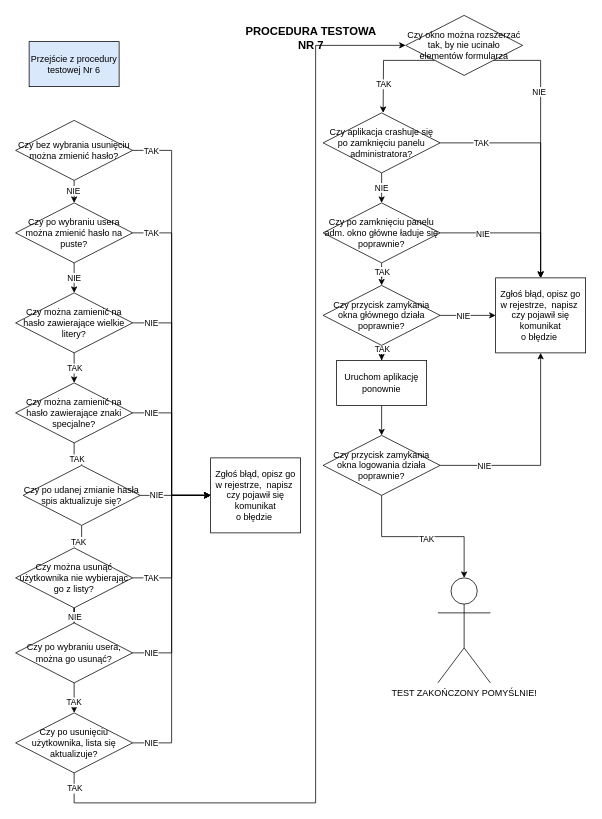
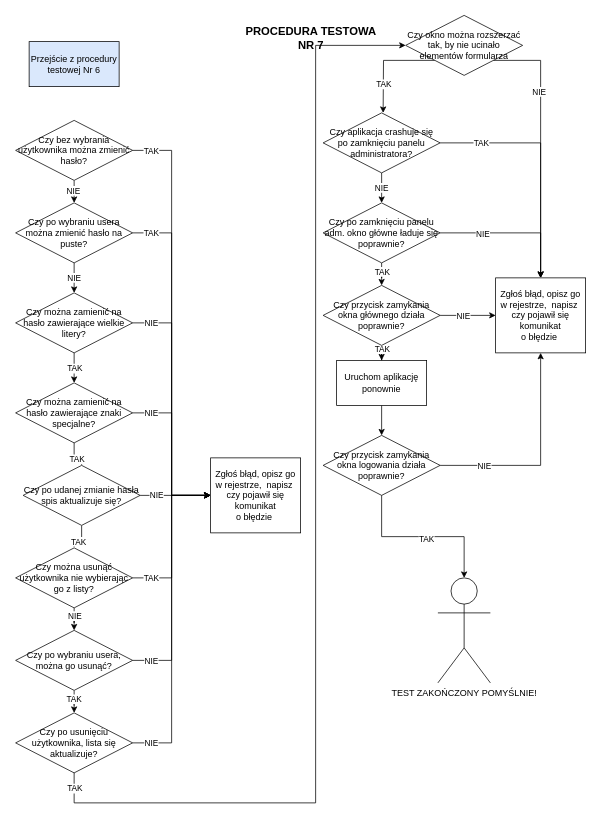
  <mxCell id="0" />
  <mxCell id="1" parent="0" />
  <mxCell id="2" value="Przejście z procedury testowej Nr 6" style="rounded=0;whiteSpace=wrap;html=1;fillColor=#dae8fc;" parent="1" vertex="1"><mxGeometry x="38" y="55" width="120" height="60" as="geometry" /></mxCell>
  <mxCell id="3" value="PROCEDURA TESTOWA NR 7" style="text;html=1;strokeColor=none;fillColor=none;align=center;verticalAlign=middle;whiteSpace=wrap;rounded=0;fontStyle=1;fontSize=15;" parent="1" vertex="1"><mxGeometry x="317" y="35" width="194" height="30" as="geometry" /></mxCell>
  <mxCell id="4" style="edgeStyle=orthogonalEdgeStyle;rounded=0;orthogonalLoop=1;jettySize=auto;html=1;exitX=0.5;exitY=1;exitDx=0;exitDy=0;" parent="1" edge="1"><mxGeometry relative="1" as="geometry"><mxPoint x="540.023" y="59.988" as="targetPoint" /><Array as="points"><mxPoint x="98" y="1070" /><mxPoint x="420" y="1070" /><mxPoint x="420" y="60" /></Array><mxPoint x="98" y="1020" as="sourcePoint" /></mxGeometry></mxCell>
  <mxCell id="5" value="TAK" style="edgeLabel;html=1;align=center;verticalAlign=middle;resizable=0;points=[];" vertex="1" connectable="0" parent="4"><mxGeometry x="-0.956" relative="1" as="geometry"><mxPoint y="-3" as="offset" /></mxGeometry></mxCell>
  <mxCell id="6" style="edgeStyle=orthogonalEdgeStyle;rounded=0;orthogonalLoop=1;jettySize=auto;html=1;exitX=1;exitY=0.5;exitDx=0;exitDy=0;entryX=0;entryY=0.5;entryDx=0;entryDy=0;" parent="1" source="10" target="11" edge="1"><mxGeometry relative="1" as="geometry" /></mxCell>
  <mxCell id="7" value="TAK" style="edgeLabel;html=1;align=center;verticalAlign=middle;resizable=0;points=[];" parent="6" vertex="1" connectable="0"><mxGeometry x="-0.855" y="1" relative="1" as="geometry"><mxPoint x="-17" y="1" as="offset" /></mxGeometry></mxCell>
  <mxCell id="8" value="" style="edgeStyle=orthogonalEdgeStyle;rounded=0;orthogonalLoop=1;jettySize=auto;html=1;" parent="1" source="10" target="15" edge="1"><mxGeometry relative="1" as="geometry" /></mxCell>
  <mxCell id="9" value="NIE" style="edgeLabel;html=1;align=center;verticalAlign=middle;resizable=0;points=[];" parent="8" vertex="1" connectable="0"><mxGeometry x="0.083" y="2" relative="1" as="geometry"><mxPoint as="offset" /></mxGeometry></mxCell>
- <mxCell id="10" value="Czy bez wybrania usunięciu można zmienić hasło?" style="rhombus;whiteSpace=wrap;html=1;rounded=0;" parent="1" vertex="1"><mxGeometry x="20" y="160" width="156" height="80" as="geometry" /></mxCell>
+ <mxCell id="10" value="Czy bez wybrania użytkownika można zmienić hasło?" style="rhombus;whiteSpace=wrap;html=1;rounded=0;" parent="1" vertex="1"><mxGeometry x="20" y="160" width="156" height="80" as="geometry" /></mxCell>
  <mxCell id="11" value="Zgłoś błąd, opisz go w rejestrz&lt;span style=&quot;white-space: pre;&quot;&gt;e,  napisz &lt;br/&gt;czy pojawił się&lt;br/&gt; komunikat &lt;br&gt;o błędzie &lt;/span&gt;" style="whiteSpace=wrap;html=1;rounded=0;" parent="1" vertex="1"><mxGeometry x="280" y="610" width="120" height="100" as="geometry" /></mxCell>
  <mxCell id="12" style="edgeStyle=orthogonalEdgeStyle;rounded=0;orthogonalLoop=1;jettySize=auto;html=1;exitX=1;exitY=0.5;exitDx=0;exitDy=0;entryX=0;entryY=0.5;entryDx=0;entryDy=0;" parent="1" source="15" target="11" edge="1"><mxGeometry relative="1" as="geometry" /></mxCell>
  <mxCell id="13" value="TAK" style="edgeLabel;html=1;align=center;verticalAlign=middle;resizable=0;points=[];" parent="12" vertex="1" connectable="0"><mxGeometry x="-0.848" y="2" relative="1" as="geometry"><mxPoint x="-11" y="2" as="offset" /></mxGeometry></mxCell>
  <mxCell id="14" value="NIE" style="edgeStyle=orthogonalEdgeStyle;rounded=0;orthogonalLoop=1;jettySize=auto;html=1;" parent="1" source="15" edge="1"><mxGeometry relative="1" as="geometry"><mxPoint x="98" y="390" as="targetPoint" /></mxGeometry></mxCell>
  <mxCell id="15" value="Czy po wybraniu usera można zmienić hasło na puste?" style="rhombus;whiteSpace=wrap;html=1;rounded=0;" parent="1" vertex="1"><mxGeometry x="20" y="270" width="156" height="80" as="geometry" /></mxCell>
  <mxCell id="16" style="edgeStyle=orthogonalEdgeStyle;rounded=0;orthogonalLoop=1;jettySize=auto;html=1;exitX=0.5;exitY=1;exitDx=0;exitDy=0;entryX=0.5;entryY=0;entryDx=0;entryDy=0;" edge="1" parent="1" source="20" target="25"><mxGeometry relative="1" as="geometry" /></mxCell>
  <mxCell id="17" value="TAK" style="edgeLabel;html=1;align=center;verticalAlign=middle;resizable=0;points=[];" vertex="1" connectable="0" parent="16"><mxGeometry x="-0.407" y="-1" relative="1" as="geometry"><mxPoint x="1" y="8" as="offset" /></mxGeometry></mxCell>
  <mxCell id="18" style="edgeStyle=orthogonalEdgeStyle;rounded=0;orthogonalLoop=1;jettySize=auto;html=1;exitX=1;exitY=0.5;exitDx=0;exitDy=0;entryX=0;entryY=0.5;entryDx=0;entryDy=0;" edge="1" parent="1" source="20" target="11"><mxGeometry relative="1" as="geometry" /></mxCell>
  <mxCell id="19" value="NIE" style="edgeLabel;html=1;align=center;verticalAlign=middle;resizable=0;points=[];" vertex="1" connectable="0" parent="18"><mxGeometry x="-0.795" y="1" relative="1" as="geometry"><mxPoint x="-10" y="1" as="offset" /></mxGeometry></mxCell>
  <mxCell id="20" value="Czy można zamienić na hasło zawierające wielkie litery?" style="rhombus;whiteSpace=wrap;html=1;rounded=0;" parent="1" vertex="1"><mxGeometry x="20" y="390" width="156" height="80" as="geometry" /></mxCell>
  <mxCell id="21" style="edgeStyle=orthogonalEdgeStyle;rounded=0;orthogonalLoop=1;jettySize=auto;html=1;exitX=1;exitY=0.5;exitDx=0;exitDy=0;entryX=0;entryY=0.5;entryDx=0;entryDy=0;" edge="1" parent="1" source="25" target="11"><mxGeometry relative="1" as="geometry" /></mxCell>
  <mxCell id="22" value="NIE" style="edgeLabel;html=1;align=center;verticalAlign=middle;resizable=0;points=[];" vertex="1" connectable="0" parent="21"><mxGeometry x="-0.603" y="2" relative="1" as="geometry"><mxPoint x="-18" y="2" as="offset" /></mxGeometry></mxCell>
  <mxCell id="23" value="" style="edgeStyle=orthogonalEdgeStyle;rounded=0;orthogonalLoop=1;jettySize=auto;html=1;" edge="1" parent="1" source="25" target="29"><mxGeometry relative="1" as="geometry" /></mxCell>
  <mxCell id="24" value="TAK" style="edgeLabel;html=1;align=center;verticalAlign=middle;resizable=0;points=[];" vertex="1" connectable="0" parent="23"><mxGeometry x="0.147" y="-1" relative="1" as="geometry"><mxPoint as="offset" /></mxGeometry></mxCell>
  <mxCell id="25" value="Czy można zamienić na hasło zawierające znaki specjalne?" style="rhombus;whiteSpace=wrap;html=1;rounded=0;" vertex="1" parent="1"><mxGeometry x="20" y="510" width="156" height="80" as="geometry" /></mxCell>
  <mxCell id="26" value="NIE" style="edgeStyle=orthogonalEdgeStyle;rounded=0;orthogonalLoop=1;jettySize=auto;html=1;exitX=1;exitY=0.5;exitDx=0;exitDy=0;entryX=0;entryY=0.5;entryDx=0;entryDy=0;" edge="1" parent="1" source="29" target="11"><mxGeometry x="-0.538" relative="1" as="geometry"><mxPoint as="offset" /></mxGeometry></mxCell>
  <mxCell id="27" value="" style="edgeStyle=orthogonalEdgeStyle;rounded=0;orthogonalLoop=1;jettySize=auto;html=1;" edge="1" parent="1" source="29" target="34"><mxGeometry relative="1" as="geometry" /></mxCell>
  <mxCell id="28" value="TAK" style="edgeLabel;html=1;align=center;verticalAlign=middle;resizable=0;points=[];" vertex="1" connectable="0" parent="27"><mxGeometry x="0.2" y="1" relative="1" as="geometry"><mxPoint x="-1" as="offset" /></mxGeometry></mxCell>
  <mxCell id="29" value="Czy po udanej zmianie hasła spis aktualizuje się?" style="rhombus;whiteSpace=wrap;html=1;rounded=0;" vertex="1" parent="1"><mxGeometry x="30" y="620" width="156" height="80" as="geometry" /></mxCell>
  <mxCell id="30" style="edgeStyle=orthogonalEdgeStyle;rounded=0;orthogonalLoop=1;jettySize=auto;html=1;exitX=1;exitY=0.5;exitDx=0;exitDy=0;entryX=0;entryY=0.5;entryDx=0;entryDy=0;" edge="1" parent="1" source="34" target="11"><mxGeometry relative="1" as="geometry" /></mxCell>
  <mxCell id="31" value="TAK" style="edgeLabel;html=1;align=center;verticalAlign=middle;resizable=0;points=[];" vertex="1" connectable="0" parent="30"><mxGeometry x="-0.809" y="2" relative="1" as="geometry"><mxPoint x="4" y="2" as="offset" /></mxGeometry></mxCell>
  <mxCell id="32" value="" style="edgeStyle=orthogonalEdgeStyle;rounded=0;orthogonalLoop=1;jettySize=auto;html=1;" edge="1" parent="1" source="34" target="39"><mxGeometry relative="1" as="geometry" /></mxCell>
  <mxCell id="33" value="NIE" style="edgeLabel;html=1;align=center;verticalAlign=middle;resizable=0;points=[];" vertex="1" connectable="0" parent="32"><mxGeometry x="-0.8" y="-1" relative="1" as="geometry"><mxPoint x="1" y="5" as="offset" /></mxGeometry></mxCell>
  <mxCell id="34" value="Czy można usunąć użytkownika nie wybierając go z listy?" style="rhombus;whiteSpace=wrap;html=1;rounded=0;" vertex="1" parent="1"><mxGeometry x="20" y="730" width="156" height="80" as="geometry" /></mxCell>
  <mxCell id="35" style="edgeStyle=orthogonalEdgeStyle;rounded=0;orthogonalLoop=1;jettySize=auto;html=1;exitX=1;exitY=0.5;exitDx=0;exitDy=0;entryX=0;entryY=0.5;entryDx=0;entryDy=0;" edge="1" parent="1" source="39" target="11"><mxGeometry relative="1" as="geometry" /></mxCell>
  <mxCell id="36" value="NIE" style="edgeLabel;html=1;align=center;verticalAlign=middle;resizable=0;points=[];" vertex="1" connectable="0" parent="35"><mxGeometry x="-0.862" y="-3" relative="1" as="geometry"><mxPoint x="2" y="-3" as="offset" /></mxGeometry></mxCell>
  <mxCell id="37" value="" style="edgeStyle=orthogonalEdgeStyle;rounded=0;orthogonalLoop=1;jettySize=auto;html=1;" edge="1" parent="1" source="39" target="42"><mxGeometry relative="1" as="geometry" /></mxCell>
  <mxCell id="38" value="TAK" style="edgeLabel;html=1;align=center;verticalAlign=middle;resizable=0;points=[];" vertex="1" connectable="0" parent="37"><mxGeometry x="0.24" y="-1" relative="1" as="geometry"><mxPoint as="offset" /></mxGeometry></mxCell>
- <mxCell id="39" value="Czy po wybraniu usera, można go usunąć?" style="rhombus;whiteSpace=wrap;html=1;rounded=0;" vertex="1" parent="1"><mxGeometry x="20" y="830" width="156" height="80" as="geometry" /></mxCell>
+ <mxCell id="39" value="Czy po wybraniu usera, można go usunąć?" style="rhombus;whiteSpace=wrap;html=1;rounded=0;" vertex="1" parent="1"><mxGeometry x="20" y="840" width="156" height="80" as="geometry" /></mxCell>
  <mxCell id="40" style="edgeStyle=orthogonalEdgeStyle;rounded=0;orthogonalLoop=1;jettySize=auto;html=1;exitX=1;exitY=0.5;exitDx=0;exitDy=0;entryX=0;entryY=0.5;entryDx=0;entryDy=0;" edge="1" parent="1" source="42" target="11"><mxGeometry relative="1" as="geometry" /></mxCell>
  <mxCell id="41" value="NIE" style="edgeLabel;html=1;align=center;verticalAlign=middle;resizable=0;points=[];" vertex="1" connectable="0" parent="40"><mxGeometry x="-0.871" y="-4" relative="1" as="geometry"><mxPoint x="-4" y="-4" as="offset" /></mxGeometry></mxCell>
  <mxCell id="42" value="Czy po usunięciu użytkownika, lista się aktualizuje?" style="rhombus;whiteSpace=wrap;html=1;rounded=0;" vertex="1" parent="1"><mxGeometry x="20" y="950" width="156" height="80" as="geometry" /></mxCell>
  <mxCell id="43" style="edgeStyle=orthogonalEdgeStyle;rounded=0;orthogonalLoop=1;jettySize=auto;html=1;exitX=0;exitY=1;exitDx=0;exitDy=0;" edge="1" parent="1" source="47"><mxGeometry relative="1" as="geometry"><mxPoint x="510" y="150" as="targetPoint" /></mxGeometry></mxCell>
  <mxCell id="44" value="TAK" style="edgeLabel;html=1;align=center;verticalAlign=middle;resizable=0;points=[];" vertex="1" connectable="0" parent="43"><mxGeometry x="0.451" relative="1" as="geometry"><mxPoint as="offset" /></mxGeometry></mxCell>
  <mxCell id="45" style="edgeStyle=orthogonalEdgeStyle;rounded=0;orthogonalLoop=1;jettySize=auto;html=1;exitX=1;exitY=1;exitDx=0;exitDy=0;entryX=0.5;entryY=0;entryDx=0;entryDy=0;" edge="1" parent="1" source="47" target="67"><mxGeometry relative="1" as="geometry"><Array as="points"><mxPoint x="720" y="80" /></Array></mxGeometry></mxCell>
  <mxCell id="46" value="NIE" style="edgeLabel;html=1;align=center;verticalAlign=middle;resizable=0;points=[];" vertex="1" connectable="0" parent="45"><mxGeometry x="-0.411" y="-3" relative="1" as="geometry"><mxPoint as="offset" /></mxGeometry></mxCell>
  <mxCell id="47" value="Czy okno można rozszerzać tak, by nie ucinało elementów formularza" style="rhombus;whiteSpace=wrap;html=1;rounded=0;" vertex="1" parent="1"><mxGeometry x="540" y="20" width="156" height="80" as="geometry" /></mxCell>
  <mxCell id="48" value="NIE" style="edgeStyle=orthogonalEdgeStyle;rounded=0;orthogonalLoop=1;jettySize=auto;html=1;" edge="1" parent="1" source="51" target="56"><mxGeometry relative="1" as="geometry" /></mxCell>
  <mxCell id="49" style="edgeStyle=orthogonalEdgeStyle;rounded=0;orthogonalLoop=1;jettySize=auto;html=1;exitX=1;exitY=0.5;exitDx=0;exitDy=0;" edge="1" parent="1" source="51" target="67"><mxGeometry relative="1" as="geometry" /></mxCell>
  <mxCell id="50" value="TAK" style="edgeLabel;html=1;align=center;verticalAlign=middle;resizable=0;points=[];" vertex="1" connectable="0" parent="49"><mxGeometry x="-0.656" relative="1" as="geometry"><mxPoint as="offset" /></mxGeometry></mxCell>
  <mxCell id="51" value="Czy aplikacja crashuje się po zamknięciu panelu administratora?" style="rhombus;whiteSpace=wrap;html=1;rounded=0;" vertex="1" parent="1"><mxGeometry x="430" y="150" width="156" height="80" as="geometry" /></mxCell>
  <mxCell id="52" value="" style="edgeStyle=orthogonalEdgeStyle;rounded=0;orthogonalLoop=1;jettySize=auto;html=1;" edge="1" parent="1" source="56" target="61"><mxGeometry relative="1" as="geometry" /></mxCell>
  <mxCell id="53" value="TAK" style="edgeLabel;html=1;align=center;verticalAlign=middle;resizable=0;points=[];" vertex="1" connectable="0" parent="52"><mxGeometry x="0.24" relative="1" as="geometry"><mxPoint as="offset" /></mxGeometry></mxCell>
  <mxCell id="54" style="edgeStyle=orthogonalEdgeStyle;rounded=0;orthogonalLoop=1;jettySize=auto;html=1;exitX=1;exitY=0.5;exitDx=0;exitDy=0;entryX=0.5;entryY=0;entryDx=0;entryDy=0;" edge="1" parent="1" source="56" target="67"><mxGeometry relative="1" as="geometry" /></mxCell>
  <mxCell id="55" value="NIE" style="edgeLabel;html=1;align=center;verticalAlign=middle;resizable=0;points=[];" vertex="1" connectable="0" parent="54"><mxGeometry x="-0.423" y="-1" relative="1" as="geometry"><mxPoint as="offset" /></mxGeometry></mxCell>
  <mxCell id="56" value="Czy po zamknięciu panelu adm. okno główne ładuje się poprawnie?" style="rhombus;whiteSpace=wrap;html=1;rounded=0;" vertex="1" parent="1"><mxGeometry x="430" y="270" width="156" height="80" as="geometry" /></mxCell>
  <mxCell id="57" value="" style="edgeStyle=orthogonalEdgeStyle;rounded=0;orthogonalLoop=1;jettySize=auto;html=1;" edge="1" parent="1" source="61" target="63"><mxGeometry relative="1" as="geometry" /></mxCell>
  <mxCell id="58" value="TAK" style="edgeLabel;html=1;align=center;verticalAlign=middle;resizable=0;points=[];" vertex="1" connectable="0" parent="57"><mxGeometry x="0.2" relative="1" as="geometry"><mxPoint as="offset" /></mxGeometry></mxCell>
  <mxCell id="59" style="edgeStyle=orthogonalEdgeStyle;rounded=0;orthogonalLoop=1;jettySize=auto;html=1;exitX=1;exitY=0.5;exitDx=0;exitDy=0;entryX=0;entryY=0.5;entryDx=0;entryDy=0;" edge="1" parent="1" source="61" target="67"><mxGeometry relative="1" as="geometry" /></mxCell>
  <mxCell id="60" value="NIE" style="edgeLabel;html=1;align=center;verticalAlign=middle;resizable=0;points=[];" vertex="1" connectable="0" parent="59"><mxGeometry x="-0.189" relative="1" as="geometry"><mxPoint as="offset" /></mxGeometry></mxCell>
  <mxCell id="61" value="Czy przycisk zamykania okna głównego działa poprawnie?" style="rhombus;whiteSpace=wrap;html=1;rounded=0;" vertex="1" parent="1"><mxGeometry x="430" y="380" width="156" height="80" as="geometry" /></mxCell>
  <mxCell id="62" style="edgeStyle=orthogonalEdgeStyle;rounded=0;orthogonalLoop=1;jettySize=auto;html=1;exitX=0.5;exitY=1;exitDx=0;exitDy=0;entryX=0.5;entryY=0;entryDx=0;entryDy=0;" edge="1" parent="1" source="63" target="66"><mxGeometry relative="1" as="geometry" /></mxCell>
  <mxCell id="63" value="Uruchom aplikację ponownie" style="whiteSpace=wrap;html=1;rounded=0;" vertex="1" parent="1"><mxGeometry x="448" y="480" width="120" height="60" as="geometry" /></mxCell>
  <mxCell id="64" style="edgeStyle=orthogonalEdgeStyle;rounded=0;orthogonalLoop=1;jettySize=auto;html=1;exitX=1;exitY=0.5;exitDx=0;exitDy=0;" edge="1" parent="1" source="66" target="67"><mxGeometry relative="1" as="geometry" /></mxCell>
  <mxCell id="65" value="NIE" style="edgeLabel;html=1;align=center;verticalAlign=middle;resizable=0;points=[];" vertex="1" connectable="0" parent="64"><mxGeometry x="-0.592" relative="1" as="geometry"><mxPoint as="offset" /></mxGeometry></mxCell>
  <mxCell id="66" value="Czy przycisk zamykania okna logowania działa poprawnie?" style="rhombus;whiteSpace=wrap;html=1;rounded=0;" vertex="1" parent="1"><mxGeometry x="430" y="580" width="156" height="80" as="geometry" /></mxCell>
  <mxCell id="67" value="Zgłoś błąd, opisz go w rejestrz&lt;span style=&quot;white-space: pre;&quot;&gt;e,  napisz &lt;br/&gt;czy pojawił się&lt;br/&gt; komunikat &lt;br&gt;o błędzie &lt;/span&gt;" style="whiteSpace=wrap;html=1;rounded=0;" vertex="1" parent="1"><mxGeometry x="660" y="370" width="120" height="100" as="geometry" /></mxCell>
  <mxCell id="68" value="TEST ZAKOŃCZONY POMYŚLNIE!" style="shape=umlActor;verticalLabelPosition=bottom;verticalAlign=top;html=1;" vertex="1" parent="1"><mxGeometry x="583" y="770" width="70" height="140" as="geometry" /></mxCell>
  <mxCell id="69" style="edgeStyle=orthogonalEdgeStyle;rounded=0;orthogonalLoop=1;jettySize=auto;html=1;exitX=0.5;exitY=1;exitDx=0;exitDy=0;entryX=0.5;entryY=0;entryDx=0;entryDy=0;entryPerimeter=0;" edge="1" parent="1" source="66" target="68"><mxGeometry relative="1" as="geometry" /></mxCell>
  <mxCell id="70" value="TAK" style="edgeLabel;html=1;align=center;verticalAlign=middle;resizable=0;points=[];" vertex="1" connectable="0" parent="69"><mxGeometry x="-0.09" y="-2" relative="1" as="geometry"><mxPoint x="14" as="offset" /></mxGeometry></mxCell>
